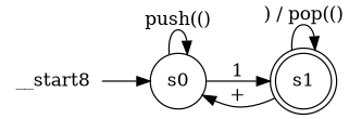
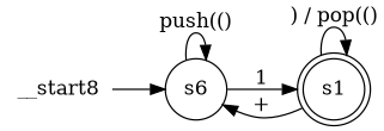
  digraph {
    rankdir=LR
-   n1 [label=s0 shape=circle]
+   n1 [label=s6 shape=circle]
    n2 [label=s1 shape=doublecircle]
    n3 [label=__start8 shape=none]
    n1 -> n1 [label="push(()"]
    n1 -> n2 [label=1]
    n2 -> n1 [label="+"]
    n2 -> n2 [label=") / pop(()"]
    n3 -> n1
  }
